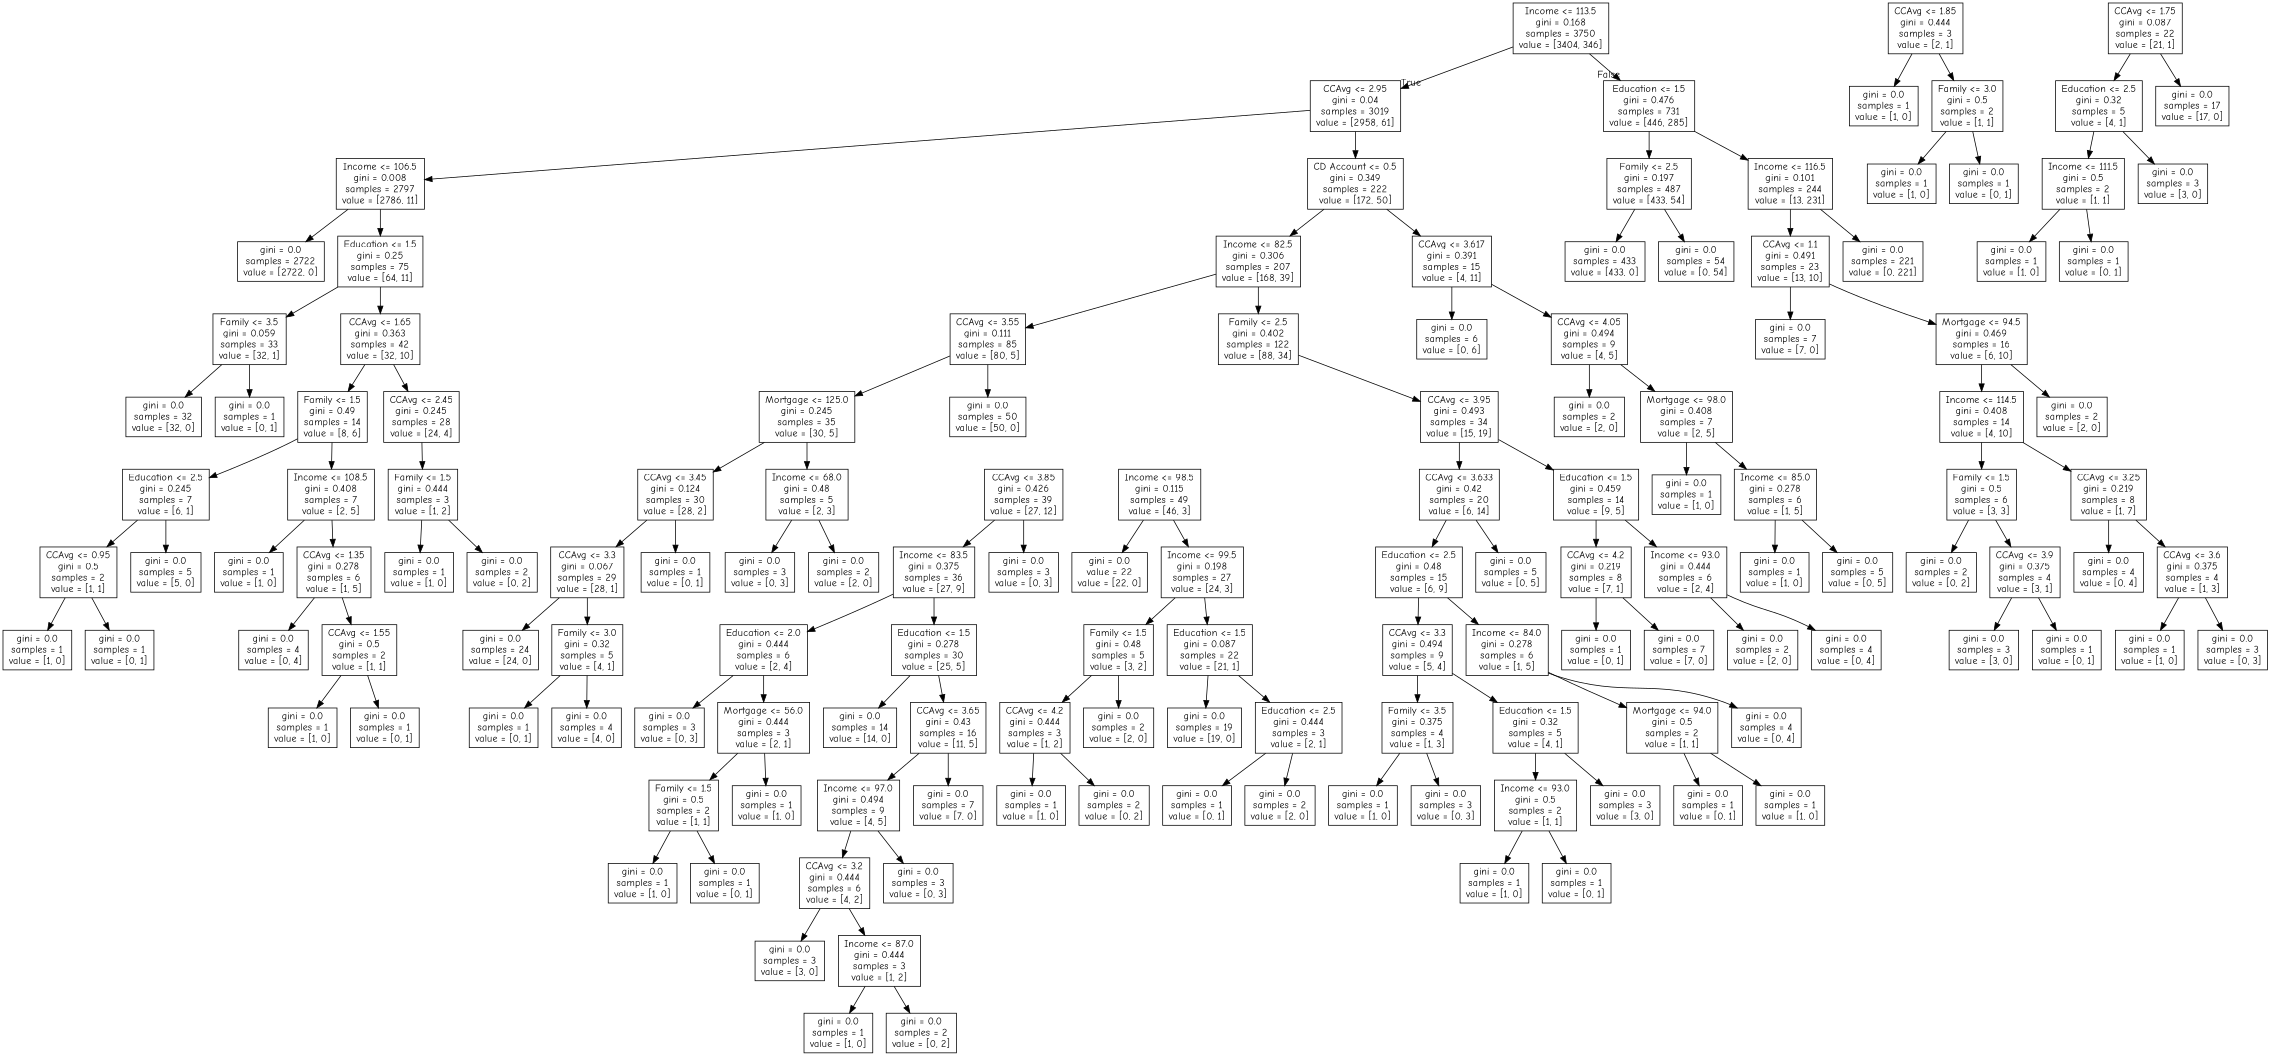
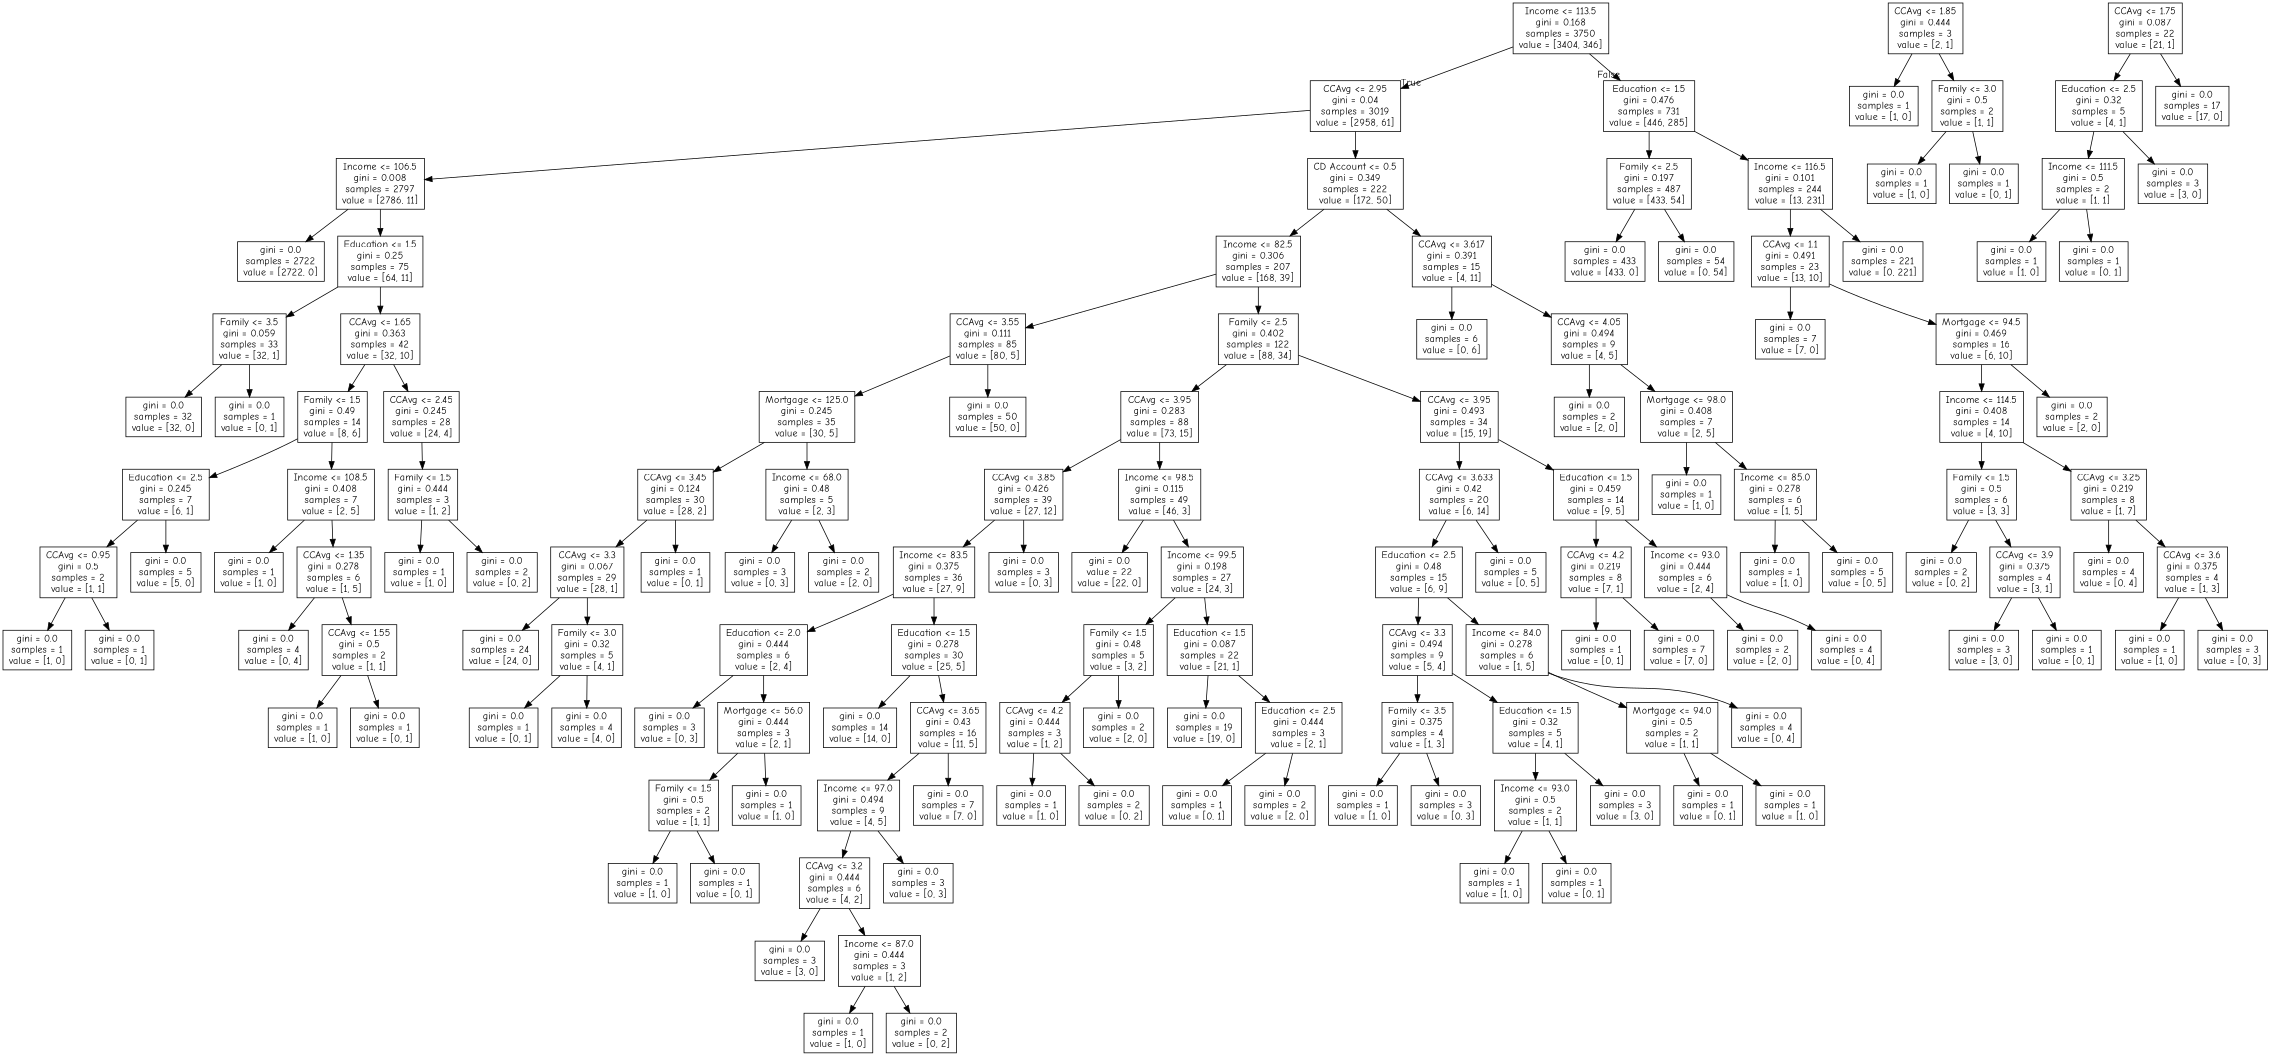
  digraph {
    fontname="Comic Neue"
    node [fontname="Comic Neue" shape=box]
    edge [fontname="Comic Neue"]
    n1 [label="Income <= 113.5\ngini = 0.168\nsamples = 3750\nvalue = [3404, 346]"]
    n2 [label="CCAvg <= 2.95\ngini = 0.04\nsamples = 3019\nvalue = [2958, 61]"]
    n3 [label="Education <= 1.5\ngini = 0.476\nsamples = 731\nvalue = [446, 285]"]
    n4 [label="Income <= 106.5\ngini = 0.008\nsamples = 2797\nvalue = [2786, 11]"]
    n5 [label="CD Account <= 0.5\ngini = 0.349\nsamples = 222\nvalue = [172, 50]"]
    n6 [label="Family <= 2.5\ngini = 0.197\nsamples = 487\nvalue = [433, 54]"]
    n7 [label="Income <= 116.5\ngini = 0.101\nsamples = 244\nvalue = [13, 231]"]
    n8 [label="gini = 0.0\nsamples = 2722\nvalue = [2722, 0]"]
    n9 [label="Education <= 1.5\ngini = 0.25\nsamples = 75\nvalue = [64, 11]"]
    n10 [label="Income <= 82.5\ngini = 0.306\nsamples = 207\nvalue = [168, 39]"]
    n11 [label="CCAvg <= 3.617\ngini = 0.391\nsamples = 15\nvalue = [4, 11]"]
    n12 [label="Family <= 3.5\ngini = 0.059\nsamples = 33\nvalue = [32, 1]"]
    n13 [label="CCAvg <= 1.65\ngini = 0.363\nsamples = 42\nvalue = [32, 10]"]
    n14 [label="gini = 0.0\nsamples = 32\nvalue = [32, 0]"]
    n15 [label="gini = 0.0\nsamples = 1\nvalue = [0, 1]"]
    n16 [label="Family <= 1.5\ngini = 0.49\nsamples = 14\nvalue = [8, 6]"]
    n17 [label="CCAvg <= 2.45\ngini = 0.245\nsamples = 28\nvalue = [24, 4]"]
    n18 [label="Education <= 2.5\ngini = 0.245\nsamples = 7\nvalue = [6, 1]"]
    n19 [label="Income <= 108.5\ngini = 0.408\nsamples = 7\nvalue = [2, 5]"]
    n20 [label="Family <= 1.5\ngini = 0.444\nsamples = 3\nvalue = [1, 2]"]
    n21 [label="CCAvg <= 0.95\ngini = 0.5\nsamples = 2\nvalue = [1, 1]"]
    n22 [label="gini = 0.0\nsamples = 5\nvalue = [5, 0]"]
    n23 [label="gini = 0.0\nsamples = 1\nvalue = [1, 0]"]
    n24 [label="CCAvg <= 1.35\ngini = 0.278\nsamples = 6\nvalue = [1, 5]"]
    n25 [label="gini = 0.0\nsamples = 1\nvalue = [1, 0]"]
    n26 [label="gini = 0.0\nsamples = 1\nvalue = [0, 1]"]
    n27 [label="gini = 0.0\nsamples = 4\nvalue = [0, 4]"]
    n28 [label="CCAvg <= 1.55\ngini = 0.5\nsamples = 2\nvalue = [1, 1]"]
    n29 [label="gini = 0.0\nsamples = 1\nvalue = [1, 0]"]
    n30 [label="gini = 0.0\nsamples = 1\nvalue = [0, 1]"]
    n31 [label="gini = 0.0\nsamples = 1\nvalue = [1, 0]"]
    n32 [label="gini = 0.0\nsamples = 2\nvalue = [0, 2]"]
    n33 [label="CCAvg <= 1.85\ngini = 0.444\nsamples = 3\nvalue = [2, 1]"]
    n34 [label="gini = 0.0\nsamples = 1\nvalue = [1, 0]"]
    n35 [label="Family <= 3.0\ngini = 0.5\nsamples = 2\nvalue = [1, 1]"]
    n36 [label="CCAvg <= 1.75\ngini = 0.087\nsamples = 22\nvalue = [21, 1]"]
    n37 [label="Education <= 2.5\ngini = 0.32\nsamples = 5\nvalue = [4, 1]"]
    n38 [label="gini = 0.0\nsamples = 17\nvalue = [17, 0]"]
    n39 [label="gini = 0.0\nsamples = 1\nvalue = [1, 0]"]
    n40 [label="gini = 0.0\nsamples = 1\nvalue = [0, 1]"]
    n41 [label="Income <= 111.5\ngini = 0.5\nsamples = 2\nvalue = [1, 1]"]
    n42 [label="gini = 0.0\nsamples = 3\nvalue = [3, 0]"]
    n43 [label="gini = 0.0\nsamples = 1\nvalue = [1, 0]"]
    n44 [label="gini = 0.0\nsamples = 1\nvalue = [0, 1]"]
    n45 [label="CCAvg <= 3.55\ngini = 0.111\nsamples = 85\nvalue = [80, 5]"]
    n46 [label="Family <= 2.5\ngini = 0.402\nsamples = 122\nvalue = [88, 34]"]
    n47 [label="gini = 0.0\nsamples = 6\nvalue = [0, 6]"]
    n48 [label="CCAvg <= 4.05\ngini = 0.494\nsamples = 9\nvalue = [4, 5]"]
    n49 [label="Mortgage <= 125.0\ngini = 0.245\nsamples = 35\nvalue = [30, 5]"]
    n50 [label="gini = 0.0\nsamples = 50\nvalue = [50, 0]"]
+   n51 [label="CCAvg <= 3.95\ngini = 0.283\nsamples = 88\nvalue = [73, 15]"]
    n52 [label="CCAvg <= 3.95\ngini = 0.493\nsamples = 34\nvalue = [15, 19]"]
    n53 [label="CCAvg <= 3.45\ngini = 0.124\nsamples = 30\nvalue = [28, 2]"]
    n54 [label="Income <= 68.0\ngini = 0.48\nsamples = 5\nvalue = [2, 3]"]
    n55 [label="CCAvg <= 3.3\ngini = 0.067\nsamples = 29\nvalue = [28, 1]"]
    n56 [label="gini = 0.0\nsamples = 1\nvalue = [0, 1]"]
    n57 [label="gini = 0.0\nsamples = 3\nvalue = [0, 3]"]
    n58 [label="gini = 0.0\nsamples = 2\nvalue = [2, 0]"]
    n59 [label="gini = 0.0\nsamples = 24\nvalue = [24, 0]"]
    n60 [label="Family <= 3.0\ngini = 0.32\nsamples = 5\nvalue = [4, 1]"]
    n61 [label="gini = 0.0\nsamples = 1\nvalue = [0, 1]"]
    n62 [label="gini = 0.0\nsamples = 4\nvalue = [4, 0]"]
    n63 [label="CCAvg <= 3.85\ngini = 0.426\nsamples = 39\nvalue = [27, 12]"]
    n64 [label="Income <= 98.5\ngini = 0.115\nsamples = 49\nvalue = [46, 3]"]
    n65 [label="CCAvg <= 3.633\ngini = 0.42\nsamples = 20\nvalue = [6, 14]"]
    n66 [label="Education <= 1.5\ngini = 0.459\nsamples = 14\nvalue = [9, 5]"]
    n67 [label="Income <= 83.5\ngini = 0.375\nsamples = 36\nvalue = [27, 9]"]
    n68 [label="gini = 0.0\nsamples = 3\nvalue = [0, 3]"]
    n69 [label="gini = 0.0\nvalue = 22\nvalue = [22, 0]"]
    n70 [label="Income <= 99.5\ngini = 0.198\nsamples = 27\nvalue = [24, 3]"]
    n71 [label="Education <= 2.0\ngini = 0.444\nsamples = 6\nvalue = [2, 4]"]
    n72 [label="Education <= 1.5\ngini = 0.278\nsamples = 30\nvalue = [25, 5]"]
    n73 [label="gini = 0.0\nsamples = 3\nvalue = [0, 3]"]
    n74 [label="Mortgage <= 56.0\ngini = 0.444\nsamples = 3\nvalue = [2, 1]"]
    n75 [label="gini = 0.0\nsamples = 14\nvalue = [14, 0]"]
    n76 [label="CCAvg <= 3.65\ngini = 0.43\nsamples = 16\nvalue = [11, 5]"]
    n77 [label="Family <= 1.5\ngini = 0.5\nsamples = 2\nvalue = [1, 1]"]
    n78 [label="gini = 0.0\nsamples = 1\nvalue = [1, 0]"]
    n79 [label="gini = 0.0\nsamples = 1\nvalue = [1, 0]"]
    n80 [label="gini = 0.0\nsamples = 1\nvalue = [0, 1]"]
    n81 [label="Income <= 97.0\ngini = 0.494\nsamples = 9\nvalue = [4, 5]"]
    n82 [label="gini = 0.0\nsamples = 7\nvalue = [7, 0]"]
    n83 [label="CCAvg <= 3.2\ngini = 0.444\nsamples = 6\nvalue = [4, 2]"]
    n84 [label="gini = 0.0\nsamples = 3\nvalue = [0, 3]"]
    n85 [label="gini = 0.0\nsamples = 3\nvalue = [3, 0]"]
    n86 [label="Income <= 87.0\ngini = 0.444\nsamples = 3\nvalue = [1, 2]"]
    n87 [label="gini = 0.0\nsamples = 1\nvalue = [1, 0]"]
    n88 [label="gini = 0.0\nsamples = 2\nvalue = [0, 2]"]
    n89 [label="Family <= 1.5\ngini = 0.48\nsamples = 5\nvalue = [3, 2]"]
    n90 [label="Education <= 1.5\ngini = 0.087\nsamples = 22\nvalue = [21, 1]"]
    n91 [label="CCAvg <= 4.2\ngini = 0.444\nsamples = 3\nvalue = [1, 2]"]
    n92 [label="gini = 0.0\nsamples = 2\nvalue = [2, 0]"]
    n93 [label="gini = 0.0\nsamples = 19\nvalue = [19, 0]"]
    n94 [label="Education <= 2.5\ngini = 0.444\nsamples = 3\nvalue = [2, 1]"]
    n95 [label="gini = 0.0\nsamples = 1\nvalue = [1, 0]"]
    n96 [label="gini = 0.0\nsamples = 2\nvalue = [0, 2]"]
    n97 [label="gini = 0.0\nsamples = 1\nvalue = [0, 1]"]
    n98 [label="gini = 0.0\nsamples = 2\nvalue = [2, 0]"]
    n99 [label="Education <= 2.5\ngini = 0.48\nsamples = 15\nvalue = [6, 9]"]
    n100 [label="gini = 0.0\nsamples = 5\nvalue = [0, 5]"]
    n101 [label="CCAvg <= 4.2\ngini = 0.219\nsamples = 8\nvalue = [7, 1]"]
    n102 [label="Income <= 93.0\ngini = 0.444\nsamples = 6\nvalue = [2, 4]"]
    n103 [label="CCAvg <= 3.3\ngini = 0.494\nsamples = 9\nvalue = [5, 4]"]
    n104 [label="Income <= 84.0\ngini = 0.278\nsamples = 6\nvalue = [1, 5]"]
    n105 [label="Family <= 3.5\ngini = 0.375\nsamples = 4\nvalue = [1, 3]"]
    n106 [label="Education <= 1.5\ngini = 0.32\nsamples = 5\nvalue = [4, 1]"]
    n107 [label="Mortgage <= 94.0\ngini = 0.5\nsamples = 2\nvalue = [1, 1]"]
    n108 [label="gini = 0.0\nsamples = 4\nvalue = [0, 4]"]
    n109 [label="gini = 0.0\nsamples = 1\nvalue = [1, 0]"]
    n110 [label="gini = 0.0\nsamples = 3\nvalue = [0, 3]"]
    n111 [label="Income <= 93.0\ngini = 0.5\nsamples = 2\nvalue = [1, 1]"]
    n112 [label="gini = 0.0\nsamples = 3\nvalue = [3, 0]"]
    n113 [label="gini = 0.0\nsamples = 1\nvalue = [1, 0]"]
    n114 [label="gini = 0.0\nsamples = 1\nvalue = [0, 1]"]
    n115 [label="gini = 0.0\nsamples = 1\nvalue = [0, 1]"]
    n116 [label="gini = 0.0\nsamples = 1\nvalue = [1, 0]"]
    n117 [label="gini = 0.0\nsamples = 1\nvalue = [0, 1]"]
    n118 [label="gini = 0.0\nsamples = 7\nvalue = [7, 0]"]
    n119 [label="gini = 0.0\nsamples = 2\nvalue = [2, 0]"]
    n120 [label="gini = 0.0\nsamples = 4\nvalue = [0, 4]"]
    n121 [label="gini = 0.0\nsamples = 2\nvalue = [2, 0]"]
    n122 [label="Mortgage <= 98.0\ngini = 0.408\nsamples = 7\nvalue = [2, 5]"]
    n123 [label="gini = 0.0\nsamples = 1\nvalue = [1, 0]"]
    n124 [label="Income <= 85.0\ngini = 0.278\nsamples = 6\nvalue = [1, 5]"]
    n125 [label="gini = 0.0\nsamples = 1\nvalue = [1, 0]"]
    n126 [label="gini = 0.0\nsamples = 5\nvalue = [0, 5]"]
    n127 [label="gini = 0.0\nsamples = 433\nvalue = [433, 0]"]
    n128 [label="gini = 0.0\nsamples = 54\nvalue = [0, 54]"]
    n129 [label="CCAvg <= 1.1\ngini = 0.491\nsamples = 23\nvalue = [13, 10]"]
    n130 [label="gini = 0.0\nsamples = 221\nvalue = [0, 221]"]
    n131 [label="gini = 0.0\nsamples = 7\nvalue = [7, 0]"]
    n132 [label="Mortgage <= 94.5\ngini = 0.469\nsamples = 16\nvalue = [6, 10]"]
    n133 [label="Income <= 114.5\ngini = 0.408\nsamples = 14\nvalue = [4, 10]"]
    n134 [label="gini = 0.0\nsamples = 2\nvalue = [2, 0]"]
    n135 [label="Family <= 1.5\ngini = 0.5\nsamples = 6\nvalue = [3, 3]"]
    n136 [label="CCAvg <= 3.25\ngini = 0.219\nsamples = 8\nvalue = [1, 7]"]
    n137 [label="gini = 0.0\nsamples = 2\nvalue = [0, 2]"]
    n138 [label="CCAvg <= 3.9\ngini = 0.375\nsamples = 4\nvalue = [3, 1]"]
    n139 [label="gini = 0.0\nsamples = 4\nvalue = [0, 4]"]
    n140 [label="CCAvg <= 3.6\ngini = 0.375\nsamples = 4\nvalue = [1, 3]"]
    n141 [label="gini = 0.0\nsamples = 3\nvalue = [3, 0]"]
    n142 [label="gini = 0.0\nsamples = 1\nvalue = [0, 1]"]
    n143 [label="gini = 0.0\nsamples = 1\nvalue = [1, 0]"]
    n144 [label="gini = 0.0\nsamples = 3\nvalue = [0, 3]"]
    n1 -> n2 [headlabel=True labelangle=45 labeldistance=2.5]
    n1 -> n3 [headlabel=False labelangle=-45 labeldistance=2.5]
    n2 -> n4
    n2 -> n5
    n3 -> n6
    n3 -> n7
    n4 -> n8
    n4 -> n9
    n5 -> n10
    n5 -> n11
    n6 -> n127
    n6 -> n128
    n7 -> n129
    n7 -> n130
    n9 -> n12
    n9 -> n13
    n10 -> n45
    n10 -> n46
    n11 -> n47
    n11 -> n48
    n12 -> n14
    n12 -> n15
    n13 -> n16
    n13 -> n17
    n16 -> n18
    n16 -> n19
    n17 -> n20
    n18 -> n21
    n18 -> n22
    n19 -> n23
    n19 -> n24
    n20 -> n31
    n20 -> n32
    n21 -> n25
    n21 -> n26
    n24 -> n27
    n24 -> n28
    n28 -> n29
    n28 -> n30
    n33 -> n34
    n33 -> n35
    n35 -> n39
    n35 -> n40
    n36 -> n37
    n36 -> n38
    n37 -> n41
    n37 -> n42
    n41 -> n43
    n41 -> n44
    n45 -> n49
    n45 -> n50
+   n46 -> n51
    n46 -> n52
    n48 -> n121
    n48 -> n122
    n49 -> n53
    n49 -> n54
+   n51 -> n63
+   n51 -> n64
    n52 -> n65
    n52 -> n66
    n53 -> n55
    n53 -> n56
    n54 -> n57
    n54 -> n58
    n55 -> n59
    n55 -> n60
    n60 -> n61
    n60 -> n62
    n63 -> n67
    n63 -> n68
    n64 -> n69
    n64 -> n70
    n65 -> n99
    n65 -> n100
    n66 -> n101
    n66 -> n102
    n67 -> n71
    n67 -> n72
    n70 -> n89
    n70 -> n90
    n71 -> n73
    n71 -> n74
    n72 -> n75
    n72 -> n76
    n74 -> n77
    n74 -> n78
    n76 -> n81
    n76 -> n82
    n77 -> n79
    n77 -> n80
    n81 -> n83
    n81 -> n84
    n83 -> n85
    n83 -> n86
    n86 -> n87
    n86 -> n88
    n89 -> n91
    n89 -> n92
    n90 -> n93
    n90 -> n94
    n91 -> n95
    n91 -> n96
    n94 -> n97
    n94 -> n98
    n99 -> n103
    n99 -> n104
    n101 -> n117
    n101 -> n118
    n102 -> n119
    n102 -> n120
    n103 -> n105
    n103 -> n106
    n104 -> n107
    n104 -> n108
    n105 -> n109
    n105 -> n110
    n106 -> n111
    n106 -> n112
    n107 -> n115
    n107 -> n116
    n111 -> n113
    n111 -> n114
    n122 -> n123
    n122 -> n124
    n124 -> n125
    n124 -> n126
    n129 -> n131
    n129 -> n132
    n132 -> n133
    n132 -> n134
    n133 -> n135
    n133 -> n136
    n135 -> n137
    n135 -> n138
    n136 -> n139
    n136 -> n140
    n138 -> n141
    n138 -> n142
    n140 -> n143
    n140 -> n144
  }
